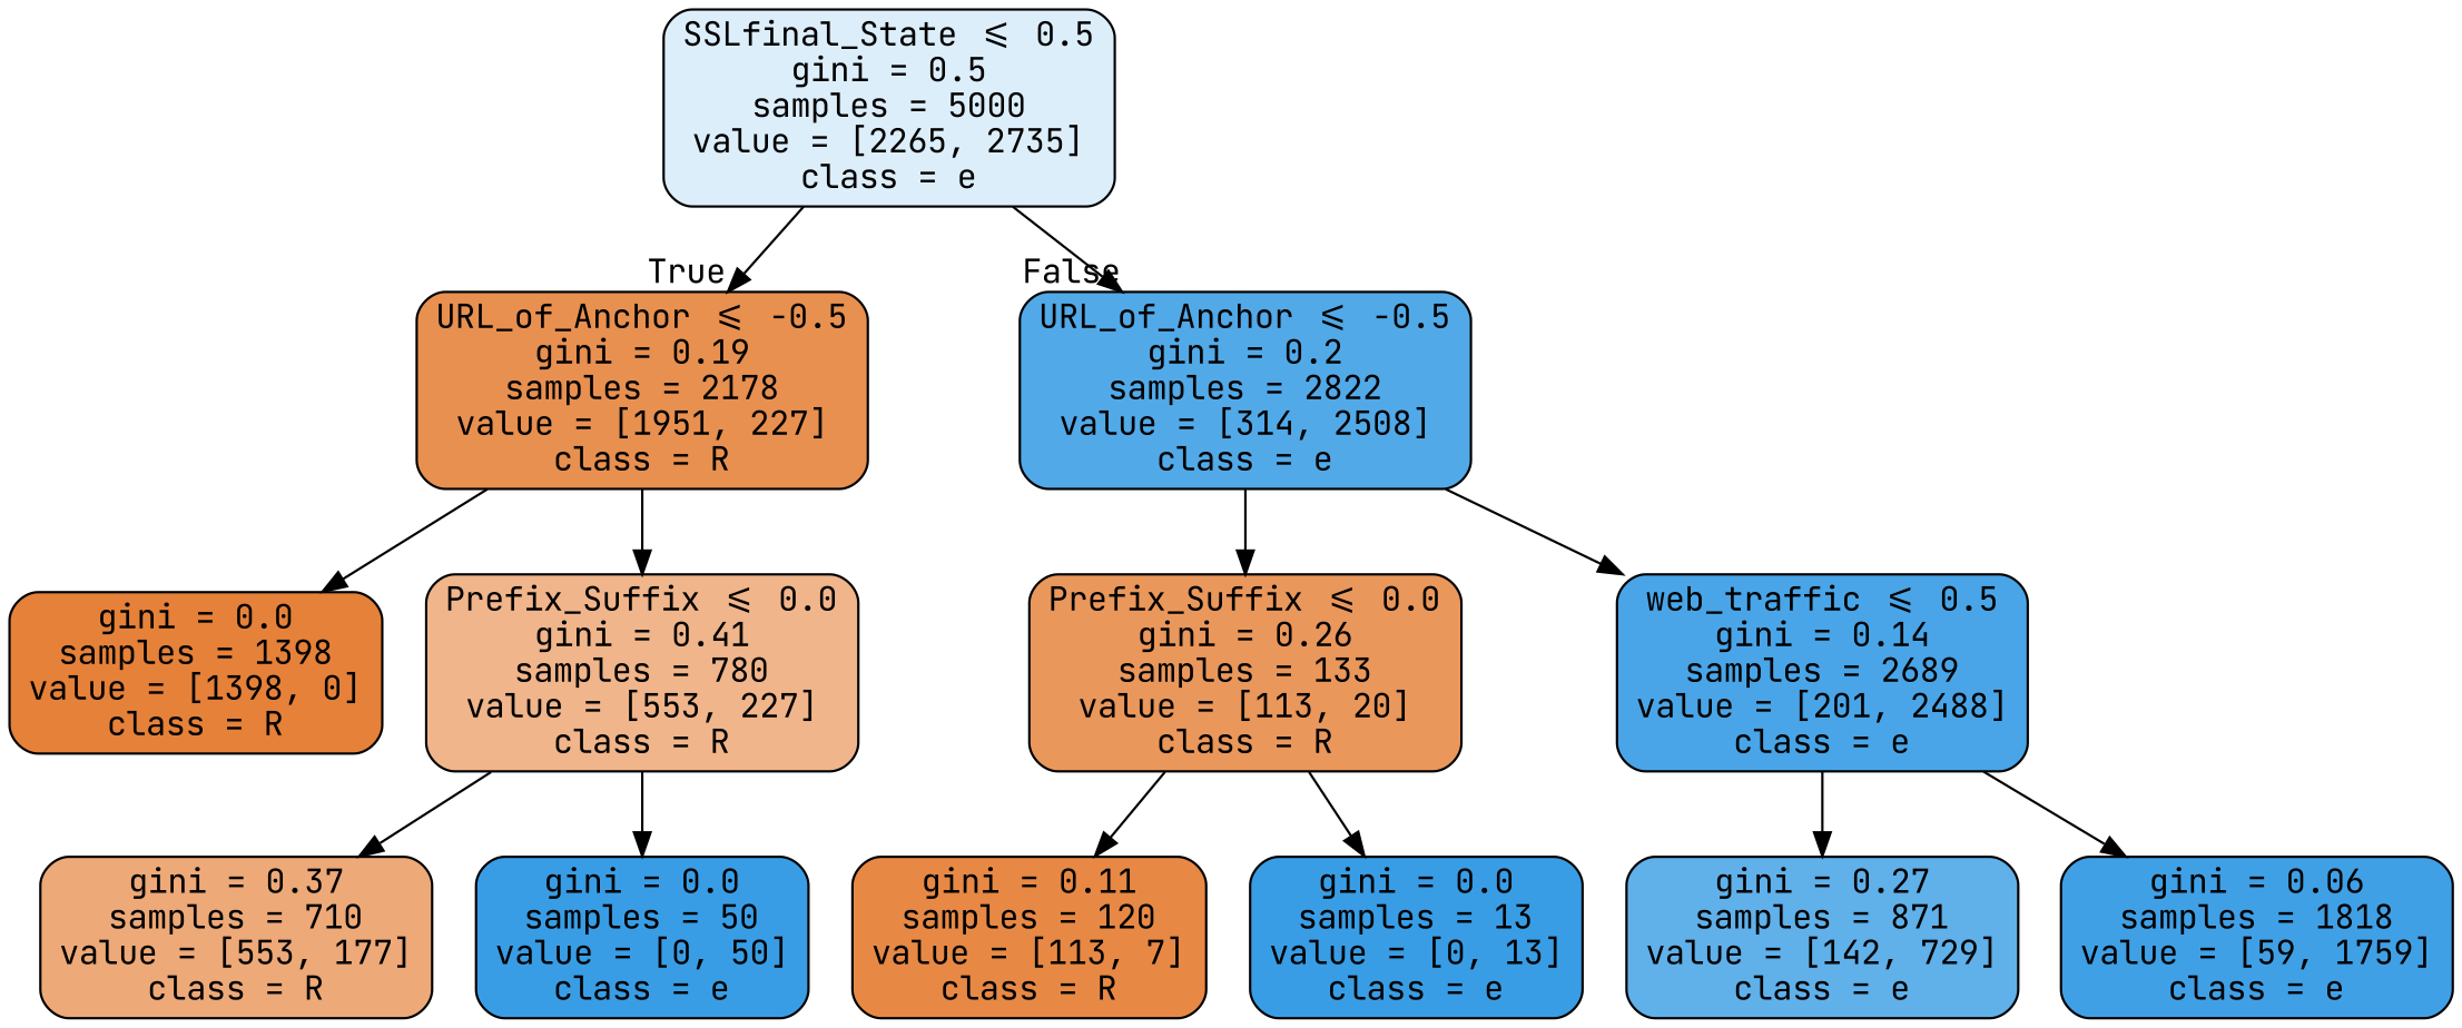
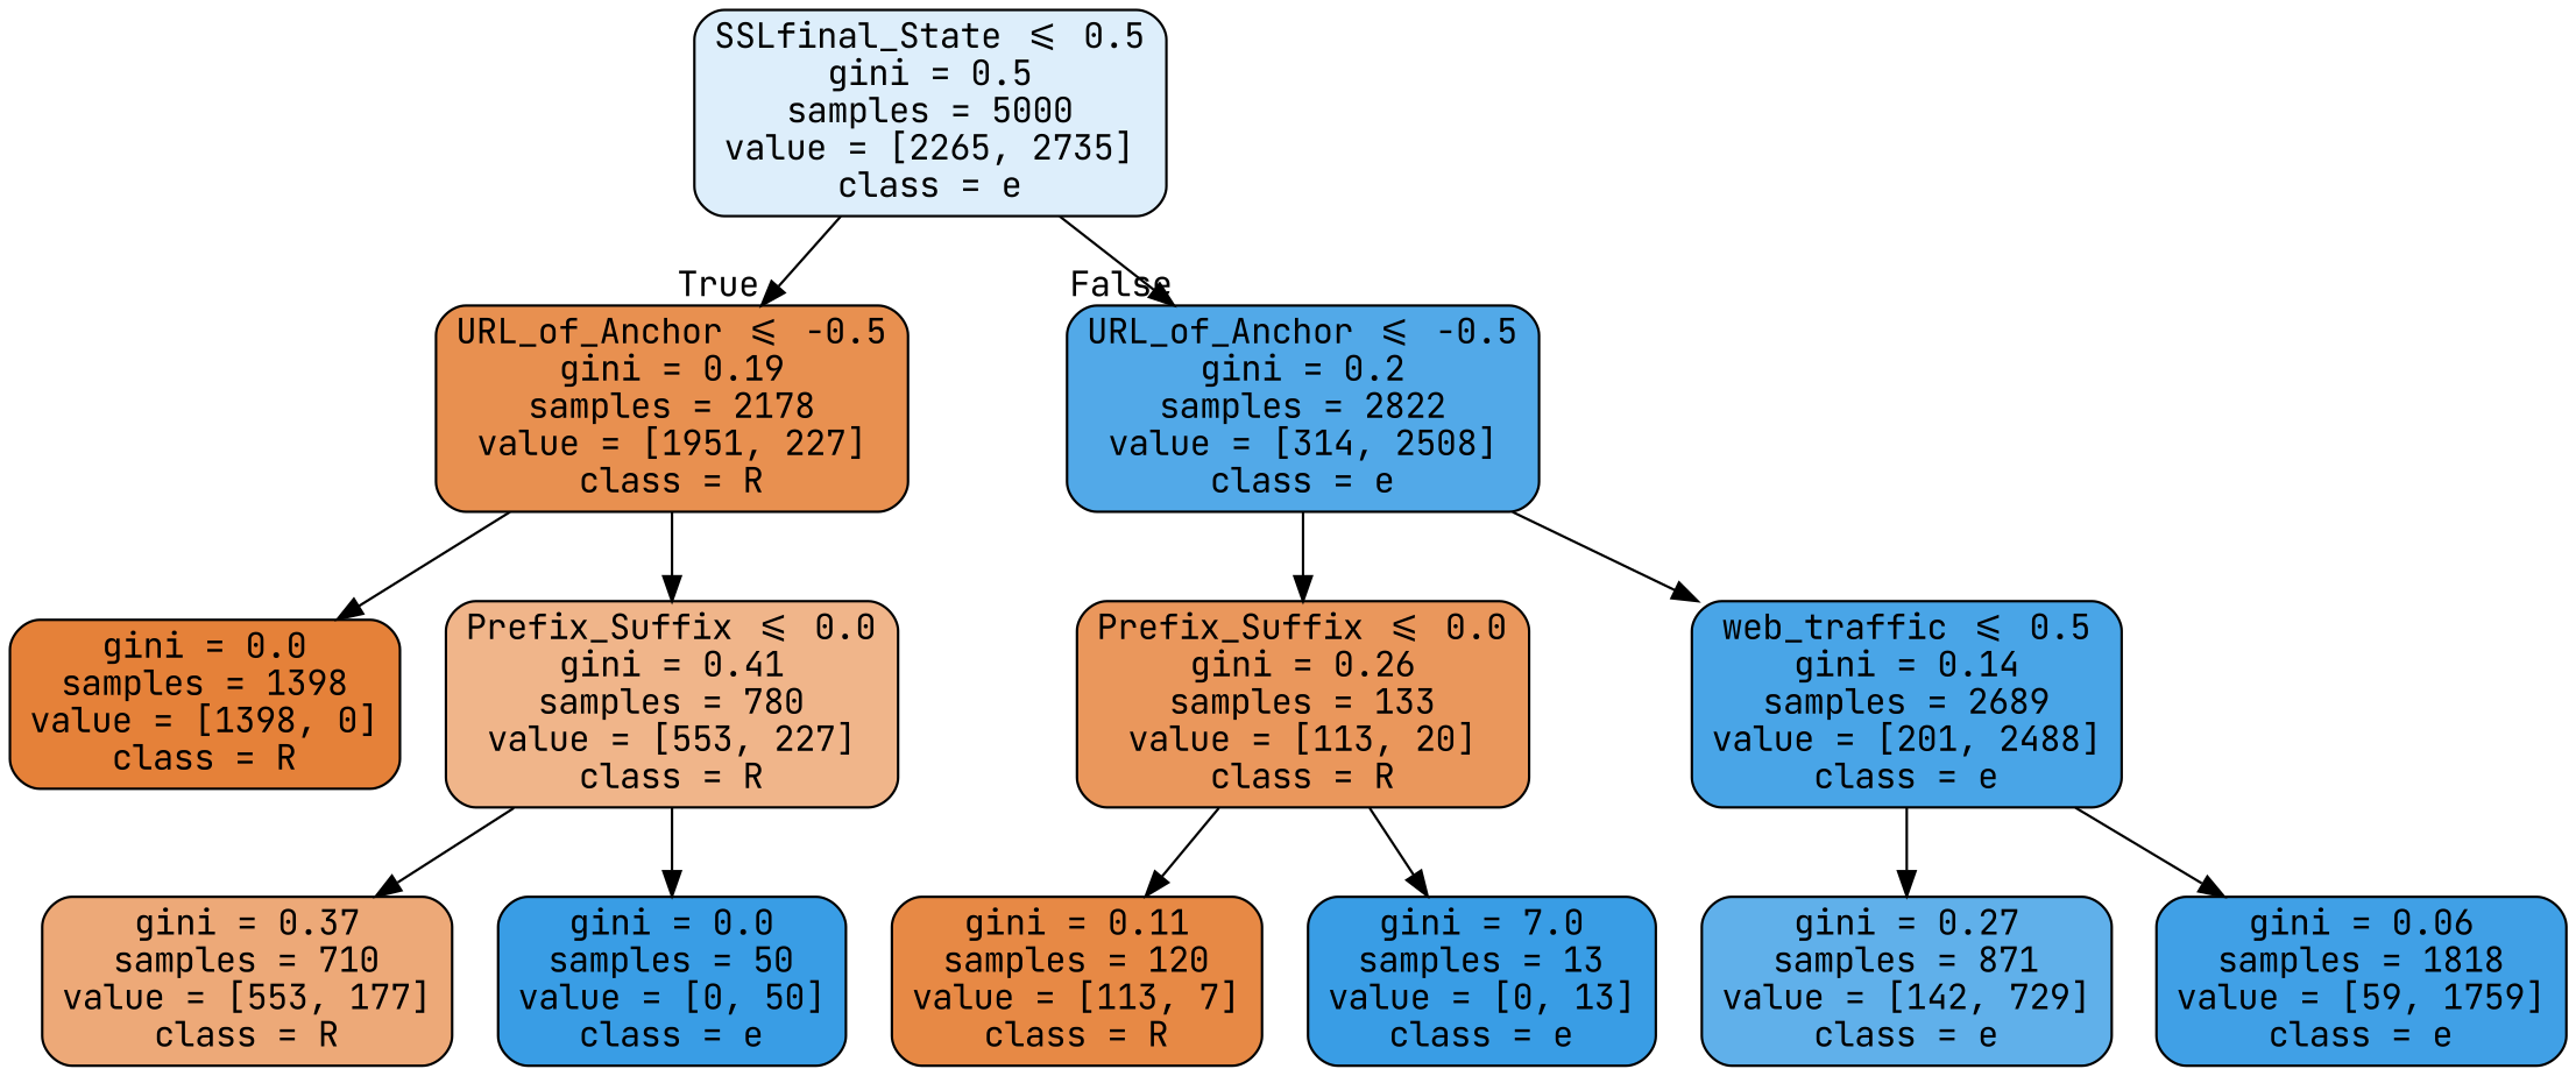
  digraph {
    fontname="JetBrains Mono"
    node [color=black fillcolor="#399de5" fontname="JetBrains Mono" shape=box style="filled, rounded"]
    edge [fontname="JetBrains Mono"]
    n1 [fillcolor="#ddeefb" label="SSLfinal_State <= 0.5\ngini = 0.5\nsamples = 5000\nvalue = [2265, 2735]\nclass = e"]
    n2 [fillcolor="#e89050" label="URL_of_Anchor <= -0.5\ngini = 0.19\nsamples = 2178\nvalue = [1951, 227]\nclass = R"]
    n3 [fillcolor="#52a9e8" label="URL_of_Anchor <= -0.5\ngini = 0.2\nsamples = 2822\nvalue = [314, 2508]\nclass = e"]
    n4 [fillcolor="#e58139" label="gini = 0.0\nsamples = 1398\nvalue = [1398, 0]\nclass = R"]
    n5 [fillcolor="#f0b58a" label="Prefix_Suffix <= 0.0\ngini = 0.41\nsamples = 780\nvalue = [553, 227]\nclass = R"]
    n6 [fillcolor="#ea975c" label="Prefix_Suffix <= 0.0\ngini = 0.26\nsamples = 133\nvalue = [113, 20]\nclass = R"]
    n7 [fillcolor="#49a5e7" label="web_traffic <= 0.5\ngini = 0.14\nsamples = 2689\nvalue = [201, 2488]\nclass = e"]
    n8 [fillcolor="#eda978" label="gini = 0.37\nsamples = 710\nvalue = [553, 177]\nclass = R"]
    n9 [label="gini = 0.0\nsamples = 50\nvalue = [0, 50]\nclass = e"]
    n10 [fillcolor="#e78945" label="gini = 0.11\nsamples = 120\nvalue = [113, 7]\nclass = R"]
-   n11 [label="gini = 0.0\nsamples = 13\nvalue = [0, 13]\nclass = e"]
+   n11 [label="gini = 7.0\nsamples = 13\nvalue = [0, 13]\nclass = e"]
    n12 [fillcolor="#60b0ea" label="gini = 0.27\nsamples = 871\nvalue = [142, 729]\nclass = e"]
    n13 [fillcolor="#40a0e6" label="gini = 0.06\nsamples = 1818\nvalue = [59, 1759]\nclass = e"]
    n1 -> n2 [headlabel=True labelangle=45 labeldistance=2.5]
    n1 -> n3 [headlabel=False labelangle=-45 labeldistance=2.5]
    n2 -> n4
    n2 -> n5
    n3 -> n6
    n3 -> n7
    n5 -> n8
    n5 -> n9
    n6 -> n10
    n6 -> n11
    n7 -> n12
    n7 -> n13
  }
